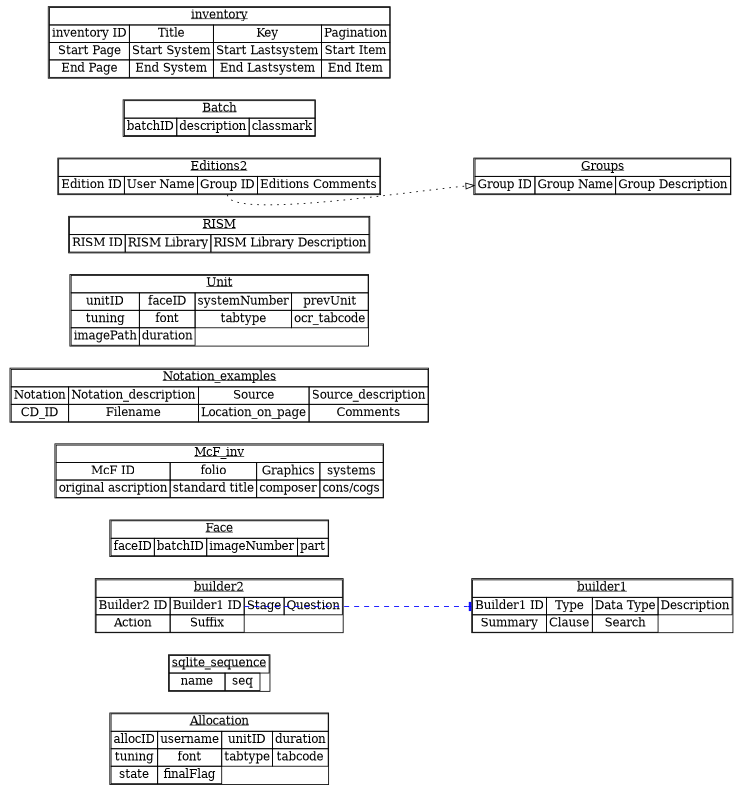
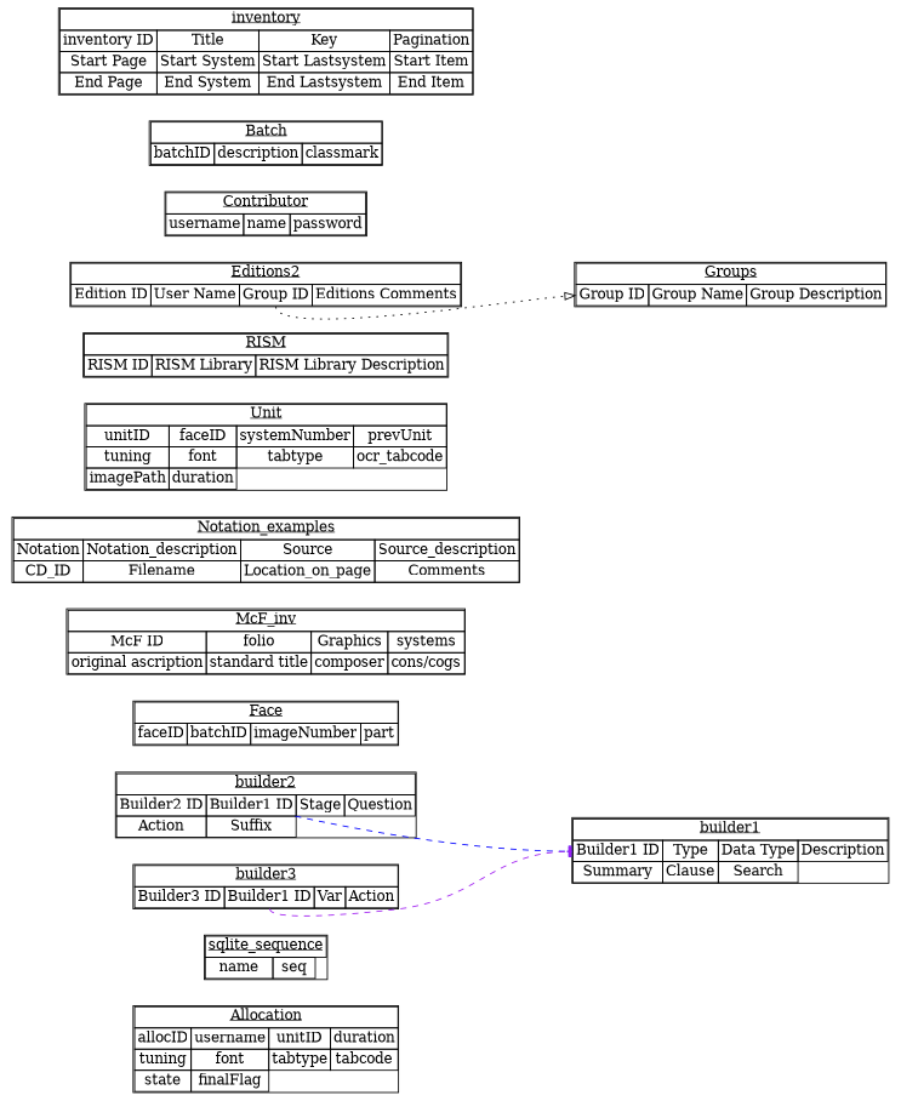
  digraph {
    rankdir=LR
    splines=true
    node [shape=plaintext]
    edge [arrowhead=tee headport="Builder1 ID" style=dashed tailport="Builder1 ID"]
    n1 [label=<<TABLE CELLSPACING="0"><TR><TD COLSPAN="4"><U>Allocation</U></TD></TR><TR><TD PORT="allocID">allocID</TD><TD PORT="username">username</TD><TD PORT="unitID">unitID</TD><TD PORT="duration">duration</TD></TR><TR><TD PORT="tuning">tuning</TD><TD PORT="font">font</TD><TD PORT="tabtype">tabtype</TD><TD PORT="tabcode">tabcode</TD></TR><TR><TD PORT="state">state</TD><TD PORT="finalFlag">finalFlag</TD></TR></TABLE>>]
    n2 [label=<<TABLE CELLSPACING="0"><TR><TD COLSPAN="4"><U>sqlite_sequence</U></TD></TR><TR><TD PORT="name">name</TD><TD PORT="seq">seq</TD></TR></TABLE>>]
    n3 [label=<<TABLE CELLSPACING="0"><TR><TD COLSPAN="4"><U>builder1</U></TD></TR><TR><TD PORT="Builder1 ID">Builder1 ID</TD><TD PORT="Type">Type</TD><TD PORT="Data Type">Data Type</TD><TD PORT="Description">Description</TD></TR><TR><TD PORT="Summary">Summary</TD><TD PORT="Clause">Clause</TD><TD PORT="Search">Search</TD></TR></TABLE>>]
    n4 [label=<<TABLE CELLSPACING="0"><TR><TD COLSPAN="4"><U>builder2</U></TD></TR><TR><TD PORT="Builder2 ID">Builder2 ID</TD><TD PORT="Builder1 ID">Builder1 ID</TD><TD PORT="Stage">Stage</TD><TD PORT="Question">Question</TD></TR><TR><TD PORT="Action">Action</TD><TD PORT="Suffix">Suffix</TD></TR></TABLE>>]
+   n5 [label=<<TABLE CELLSPACING="0"><TR><TD COLSPAN="4"><U>builder3</U></TD></TR><TR><TD PORT="Builder3 ID">Builder3 ID</TD><TD PORT="Builder1 ID">Builder1 ID</TD><TD PORT="Var">Var</TD><TD PORT="Action">Action</TD></TR></TABLE>>]
    n6 [label=<<TABLE CELLSPACING="0"><TR><TD COLSPAN="4"><U>Face</U></TD></TR><TR><TD PORT="faceID">faceID</TD><TD PORT="batchID">batchID</TD><TD PORT="imageNumber">imageNumber</TD><TD PORT="part">part</TD></TR></TABLE>>]
    n7 [label=<<TABLE CELLSPACING="0"><TR><TD COLSPAN="4"><U>McF_inv</U></TD></TR><TR><TD PORT="McF ID">McF ID</TD><TD PORT="folio">folio</TD><TD PORT="Graphics">Graphics</TD><TD PORT="systems">systems</TD></TR><TR><TD PORT="original ascription">original ascription</TD><TD PORT="standard title">standard title</TD><TD PORT="composer">composer</TD><TD PORT="cons/cogs">cons/cogs</TD></TR></TABLE>>]
    n8 [label=<<TABLE CELLSPACING="0"><TR><TD COLSPAN="4"><U>Notation_examples</U></TD></TR><TR><TD PORT="Notation">Notation</TD><TD PORT="Notation_description">Notation_description</TD><TD PORT="Source">Source</TD><TD PORT="Source_description">Source_description</TD></TR><TR><TD PORT="CD_ID">CD_ID</TD><TD PORT="Filename">Filename</TD><TD PORT="Location_on_page">Location_on_page</TD><TD PORT="Comments">Comments</TD></TR></TABLE>>]
    n9 [label=<<TABLE CELLSPACING="0"><TR><TD COLSPAN="4"><U>Unit</U></TD></TR><TR><TD PORT="unitID">unitID</TD><TD PORT="faceID">faceID</TD><TD PORT="systemNumber">systemNumber</TD><TD PORT="prevUnit">prevUnit</TD></TR><TR><TD PORT="tuning">tuning</TD><TD PORT="font">font</TD><TD PORT="tabtype">tabtype</TD><TD PORT="ocr_tabcode">ocr_tabcode</TD></TR><TR><TD PORT="imagePath">imagePath</TD><TD PORT="duration">duration</TD></TR></TABLE>>]
    n10 [label=<<TABLE CELLSPACING="0"><TR><TD COLSPAN="4"><U>RISM</U></TD></TR><TR><TD PORT="RISM ID">RISM ID</TD><TD PORT="RISM Library">RISM Library</TD><TD PORT="RISM Library Description">RISM Library Description</TD></TR></TABLE>>]
    n11 [label=<<TABLE CELLSPACING="0"><TR><TD COLSPAN="4"><U>Groups</U></TD></TR><TR><TD PORT="Group ID">Group ID</TD><TD PORT="Group Name">Group Name</TD><TD PORT="Group Description">Group Description</TD></TR></TABLE>>]
    n12 [label=<<TABLE CELLSPACING="0"><TR><TD COLSPAN="4"><U>Editions2</U></TD></TR><TR><TD PORT="Edition ID">Edition ID</TD><TD PORT="User Name">User Name</TD><TD PORT="Group ID">Group ID</TD><TD PORT="Editions Comments">Editions Comments</TD></TR></TABLE>>]
+   n13 [label=<<TABLE CELLSPACING="0"><TR><TD COLSPAN="4"><U>Contributor</U></TD></TR><TR><TD PORT="username">username</TD><TD PORT="name">name</TD><TD PORT="password">password</TD></TR></TABLE>>]
    n14 [label=<<TABLE CELLSPACING="0"><TR><TD COLSPAN="4"><U>Batch</U></TD></TR><TR><TD PORT="batchID">batchID</TD><TD PORT="description">description</TD><TD PORT="classmark">classmark</TD></TR></TABLE>>]
    n15 [label=<<TABLE CELLSPACING="0"><TR><TD COLSPAN="4"><U>inventory</U></TD></TR><TR><TD PORT="inventory ID">inventory ID</TD><TD PORT="Title">Title</TD><TD PORT="Key">Key</TD><TD PORT="Pagination">Pagination</TD></TR><TR><TD PORT="Start Page">Start Page</TD><TD PORT="Start System">Start System</TD><TD PORT="Start Lastsystem">Start Lastsystem</TD><TD PORT="Start Item">Start Item</TD></TR><TR><TD PORT="End Page">End Page</TD><TD PORT="End System">End System</TD><TD PORT="End Lastsystem">End Lastsystem</TD><TD PORT="End Item">End Item</TD></TR></TABLE>>]
    n4 -> n3 [color=blue]
+   n5 -> n3 [color=purple]
    n12 -> n11 [arrowhead=onormal color=black headport="Group ID" style=dotted tailport="Group ID"]
  }
